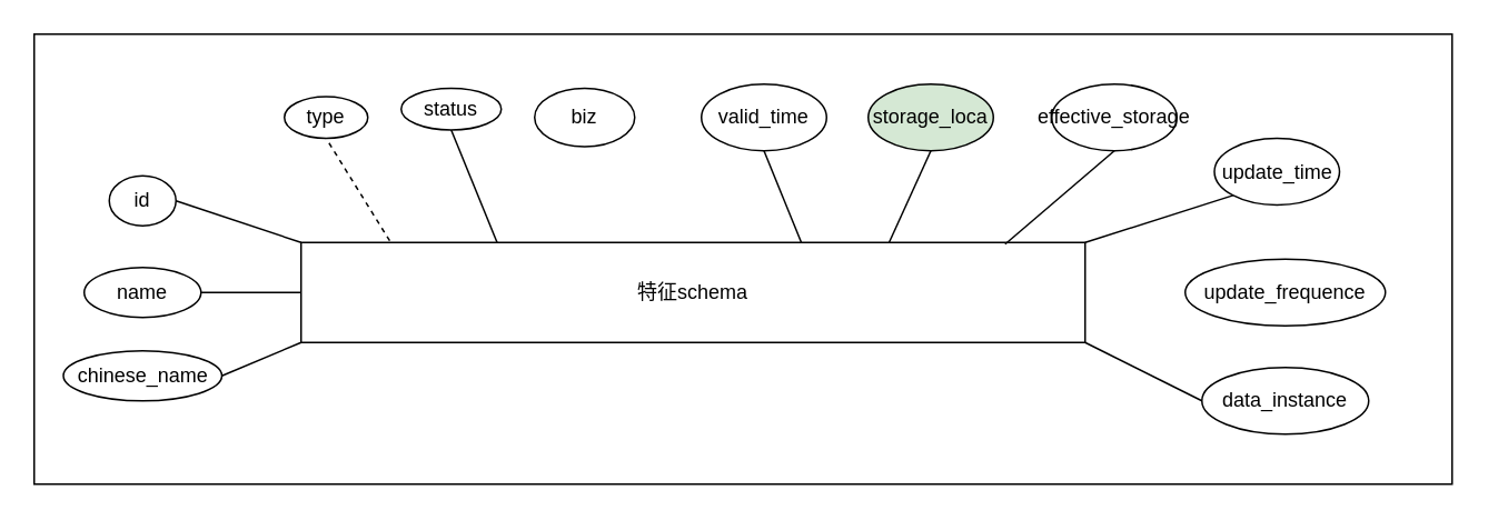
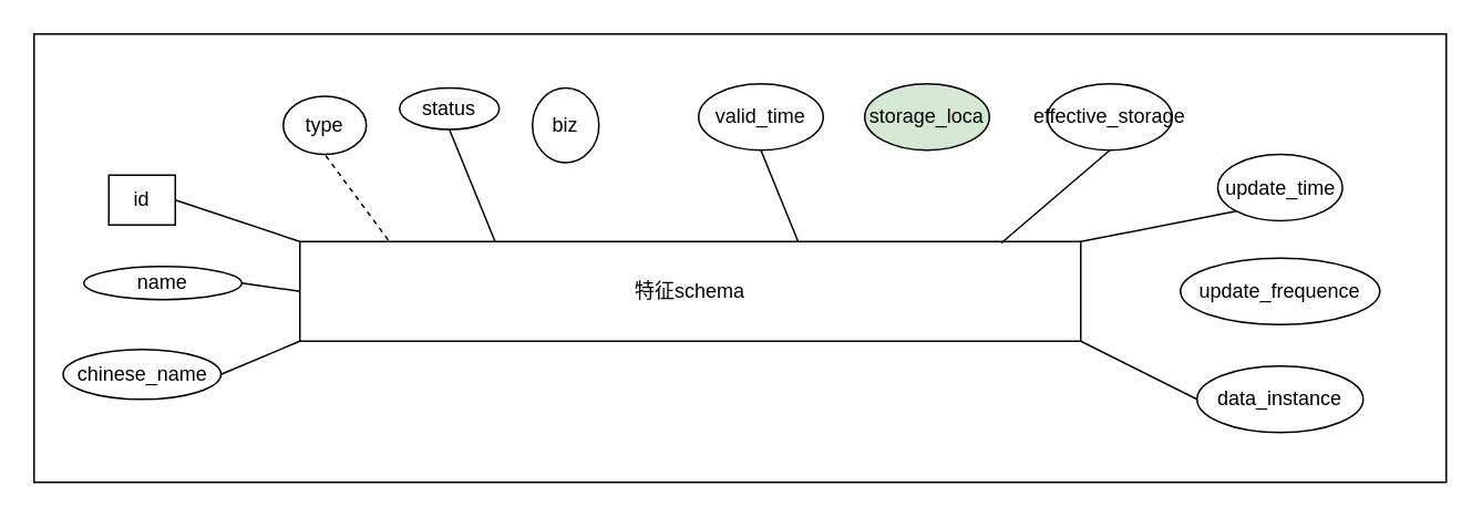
  <mxCell id="0" />
  <mxCell id="1" parent="0" />
  <mxCell id="2" value="" style="rounded=0;whiteSpace=wrap;html=1;align=left;" vertex="1" parent="1"><mxGeometry x="20" y="20" width="850" height="270" as="geometry" /></mxCell>
  <mxCell id="3" style="rounded=0;orthogonalLoop=1;jettySize=auto;html=1;exitX=0;exitY=0.5;exitDx=0;exitDy=0;entryX=1;entryY=0.5;entryDx=0;entryDy=0;endArrow=none;endFill=0;" edge="1" parent="1" source="8" target="11"><mxGeometry relative="1" as="geometry" /></mxCell>
  <mxCell id="4" style="edgeStyle=none;rounded=0;orthogonalLoop=1;jettySize=auto;html=1;exitX=0.113;exitY=-0.017;exitDx=0;exitDy=0;entryX=0.5;entryY=1;entryDx=0;entryDy=0;endArrow=none;endFill=0;exitPerimeter=0;dashed=1;" edge="1" parent="1" source="8" target="10"><mxGeometry relative="1" as="geometry" /></mxCell>
  <mxCell id="5" style="edgeStyle=none;rounded=0;orthogonalLoop=1;jettySize=auto;html=1;exitX=0;exitY=1;exitDx=0;exitDy=0;entryX=1;entryY=0.5;entryDx=0;entryDy=0;endArrow=none;endFill=0;" edge="1" parent="1" source="8" target="14"><mxGeometry relative="1" as="geometry" /></mxCell>
  <mxCell id="6" style="edgeStyle=none;rounded=0;orthogonalLoop=1;jettySize=auto;html=1;exitX=0.638;exitY=0;exitDx=0;exitDy=0;entryX=0.5;entryY=1;entryDx=0;entryDy=0;endArrow=none;endFill=0;exitPerimeter=0;" edge="1" parent="1" source="8" target="15"><mxGeometry relative="1" as="geometry" /></mxCell>
  <mxCell id="7" style="edgeStyle=none;rounded=0;orthogonalLoop=1;jettySize=auto;html=1;exitX=0.25;exitY=0;exitDx=0;exitDy=0;entryX=0.5;entryY=1;entryDx=0;entryDy=0;endArrow=none;endFill=0;" edge="1" parent="1" source="8" target="16"><mxGeometry relative="1" as="geometry" /></mxCell>
  <mxCell id="8" value="特征schema" style="rounded=0;whiteSpace=wrap;html=1;" vertex="1" parent="1"><mxGeometry x="180" y="145" width="470" height="60" as="geometry" /></mxCell>
- <mxCell id="9" value="id" style="ellipse;whiteSpace=wrap;html=1;" vertex="1" parent="1"><mxGeometry x="65" y="105" width="40" height="30" as="geometry" /></mxCell>
- <mxCell id="10" value="type" style="ellipse;whiteSpace=wrap;html=1;align=center;spacingTop=0;spacing=2;" vertex="1" parent="1"><mxGeometry x="170" y="57.5" width="50" height="25" as="geometry" /></mxCell>
- <mxCell id="11" value="name" style="ellipse;whiteSpace=wrap;html=1;" vertex="1" parent="1"><mxGeometry x="50" y="160" width="70" height="30" as="geometry" /></mxCell>
- <mxCell id="12" value="biz" style="ellipse;whiteSpace=wrap;html=1;align=center;spacingTop=0;spacing=2;" vertex="1" parent="1"><mxGeometry x="320" y="52.5" width="60" height="35" as="geometry" /></mxCell>
+ <mxCell id="9" value="id" style="whiteSpace=wrap;html=1;rounded=0;" vertex="1" parent="1"><mxGeometry x="65" y="105" width="40" height="30" as="geometry" /></mxCell>
+ <mxCell id="10" value="type" style="ellipse;whiteSpace=wrap;html=1;align=center;spacingTop=0;spacing=2;" vertex="1" parent="1"><mxGeometry x="170" y="57.5" width="50" height="35" as="geometry" /></mxCell>
+ <mxCell id="11" value="name" style="ellipse;whiteSpace=wrap;html=1;" vertex="1" parent="1"><mxGeometry x="50" y="160" width="95" height="20" as="geometry" /></mxCell>
+ <mxCell id="12" value="biz" style="ellipse;whiteSpace=wrap;html=1;align=center;spacingTop=0;spacing=2;" vertex="1" parent="1"><mxGeometry x="320" y="52.5" width="40" height="45" as="geometry" /></mxCell>
  <mxCell id="13" value="" style="endArrow=none;html=1;entryX=1;entryY=0.5;entryDx=0;entryDy=0;exitX=0;exitY=0;exitDx=0;exitDy=0;" edge="1" parent="1" source="8" target="9"><mxGeometry width="50" height="50" relative="1" as="geometry"><mxPoint x="570" y="270" as="sourcePoint" /><mxPoint x="620" y="220" as="targetPoint" /></mxGeometry></mxCell>
  <mxCell id="14" value="chinese_name" style="ellipse;whiteSpace=wrap;html=1;" vertex="1" parent="1"><mxGeometry x="37.5" y="210" width="95" height="30" as="geometry" /></mxCell>
  <mxCell id="15" value="valid_time" style="ellipse;whiteSpace=wrap;html=1;align=center;spacingTop=0;spacing=2;" vertex="1" parent="1"><mxGeometry x="420" y="50" width="75" height="40" as="geometry" /></mxCell>
  <mxCell id="16" value="status" style="ellipse;whiteSpace=wrap;html=1;align=center;spacingTop=0;spacing=2;" vertex="1" parent="1"><mxGeometry x="240" y="52.5" width="60" height="25" as="geometry" /></mxCell>
- <mxCell id="17" style="rounded=0;orthogonalLoop=1;jettySize=auto;html=1;exitX=0.5;exitY=1;exitDx=0;exitDy=0;entryX=0.75;entryY=0;entryDx=0;entryDy=0;endArrow=none;endFill=0;" edge="1" parent="1" source="18" target="8"><mxGeometry relative="1" as="geometry" /></mxCell>
  <mxCell id="18" value="storage_loca" style="ellipse;whiteSpace=wrap;html=1;align=center;spacingTop=0;spacing=2;fillColor=#d5e8d4;" vertex="1" parent="1"><mxGeometry x="520" y="50" width="75" height="40" as="geometry" /></mxCell>
  <mxCell id="19" style="edgeStyle=none;rounded=0;orthogonalLoop=1;jettySize=auto;html=1;exitX=0.5;exitY=1;exitDx=0;exitDy=0;entryX=0.898;entryY=0.017;entryDx=0;entryDy=0;entryPerimeter=0;endArrow=none;endFill=0;" edge="1" parent="1" source="20" target="8"><mxGeometry relative="1" as="geometry" /></mxCell>
  <mxCell id="20" value="effective_storage" style="ellipse;whiteSpace=wrap;html=1;align=center;spacingTop=0;spacing=2;" vertex="1" parent="1"><mxGeometry x="630" y="50" width="75" height="40" as="geometry" /></mxCell>
  <mxCell id="21" style="edgeStyle=none;rounded=0;orthogonalLoop=1;jettySize=auto;html=1;exitX=0;exitY=1;exitDx=0;exitDy=0;entryX=1;entryY=0;entryDx=0;entryDy=0;endArrow=none;endFill=0;" edge="1" parent="1" source="22" target="8"><mxGeometry relative="1" as="geometry" /></mxCell>
- <mxCell id="22" value="update_time" style="ellipse;whiteSpace=wrap;html=1;align=center;spacingTop=0;spacing=2;" vertex="1" parent="1"><mxGeometry x="727.5" y="82.5" width="75" height="40" as="geometry" /></mxCell>
+ <mxCell id="22" value="update_time" style="ellipse;whiteSpace=wrap;html=1;align=center;spacingTop=0;spacing=2;" vertex="1" parent="1"><mxGeometry x="732.5" y="92.5" width="75" height="40" as="geometry" /></mxCell>
  <mxCell id="23" value="update_frequence" style="ellipse;whiteSpace=wrap;html=1;align=center;spacingTop=0;spacing=2;" vertex="1" parent="1"><mxGeometry x="710" y="155" width="120" height="40" as="geometry" /></mxCell>
  <mxCell id="24" style="edgeStyle=none;rounded=0;orthogonalLoop=1;jettySize=auto;html=1;exitX=0;exitY=0.5;exitDx=0;exitDy=0;entryX=1;entryY=1;entryDx=0;entryDy=0;endArrow=none;endFill=0;" edge="1" parent="1" source="25" target="8"><mxGeometry relative="1" as="geometry" /></mxCell>
  <mxCell id="25" value="data_instance" style="ellipse;whiteSpace=wrap;html=1;align=center;spacingTop=0;spacing=2;" vertex="1" parent="1"><mxGeometry x="720" y="220" width="100" height="40" as="geometry" /></mxCell>
